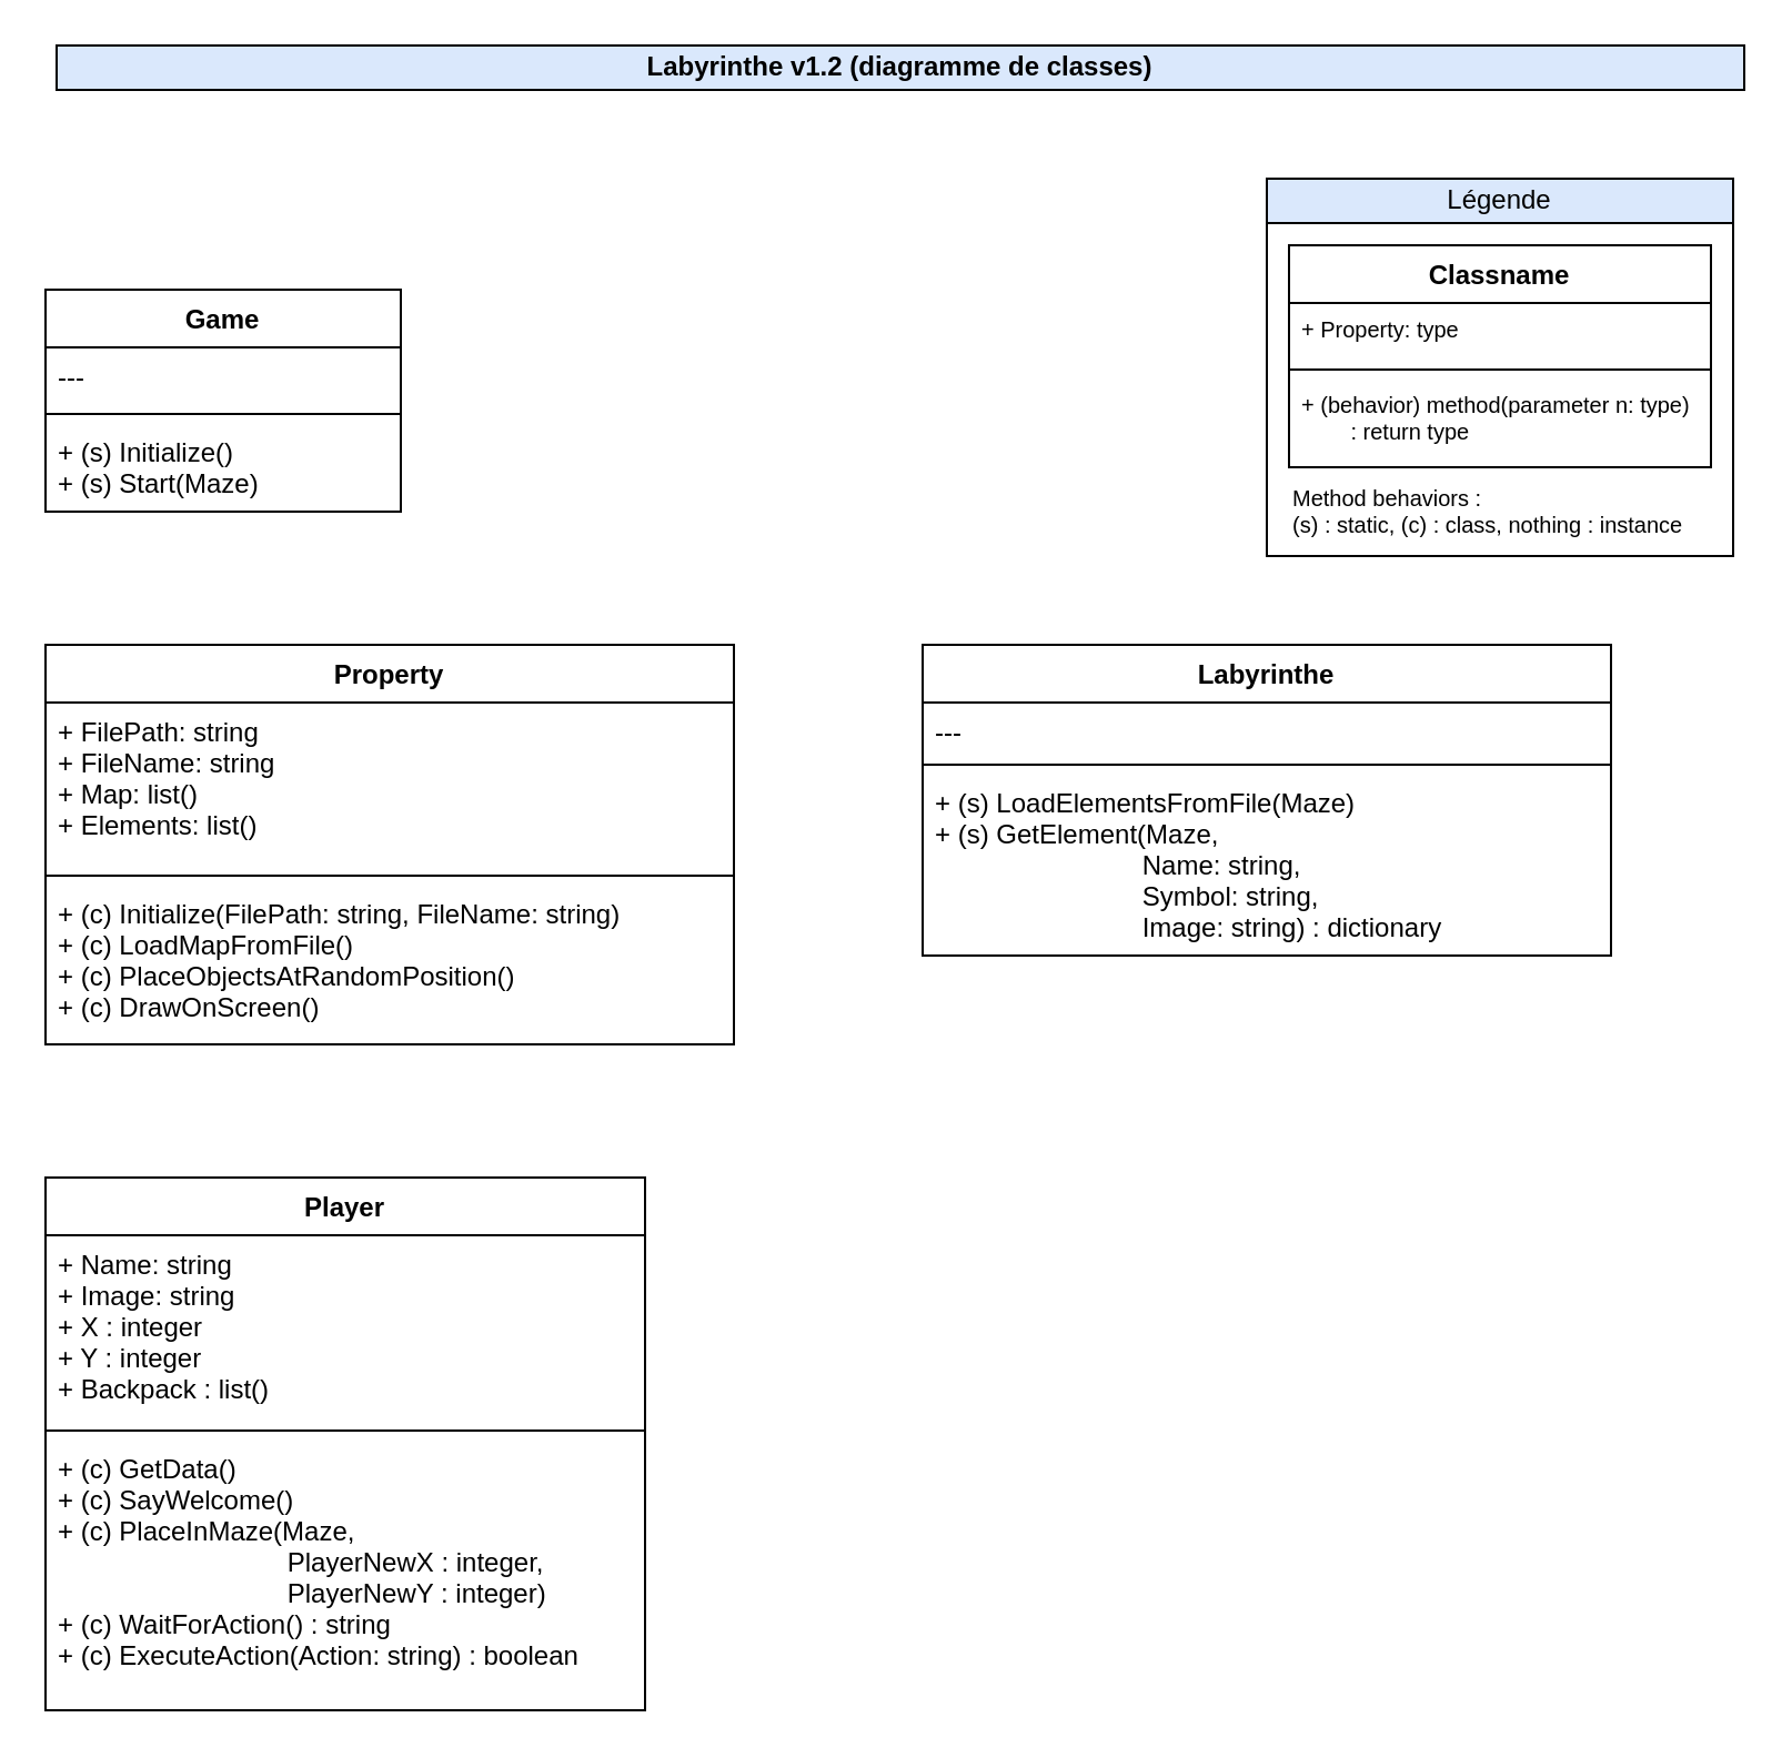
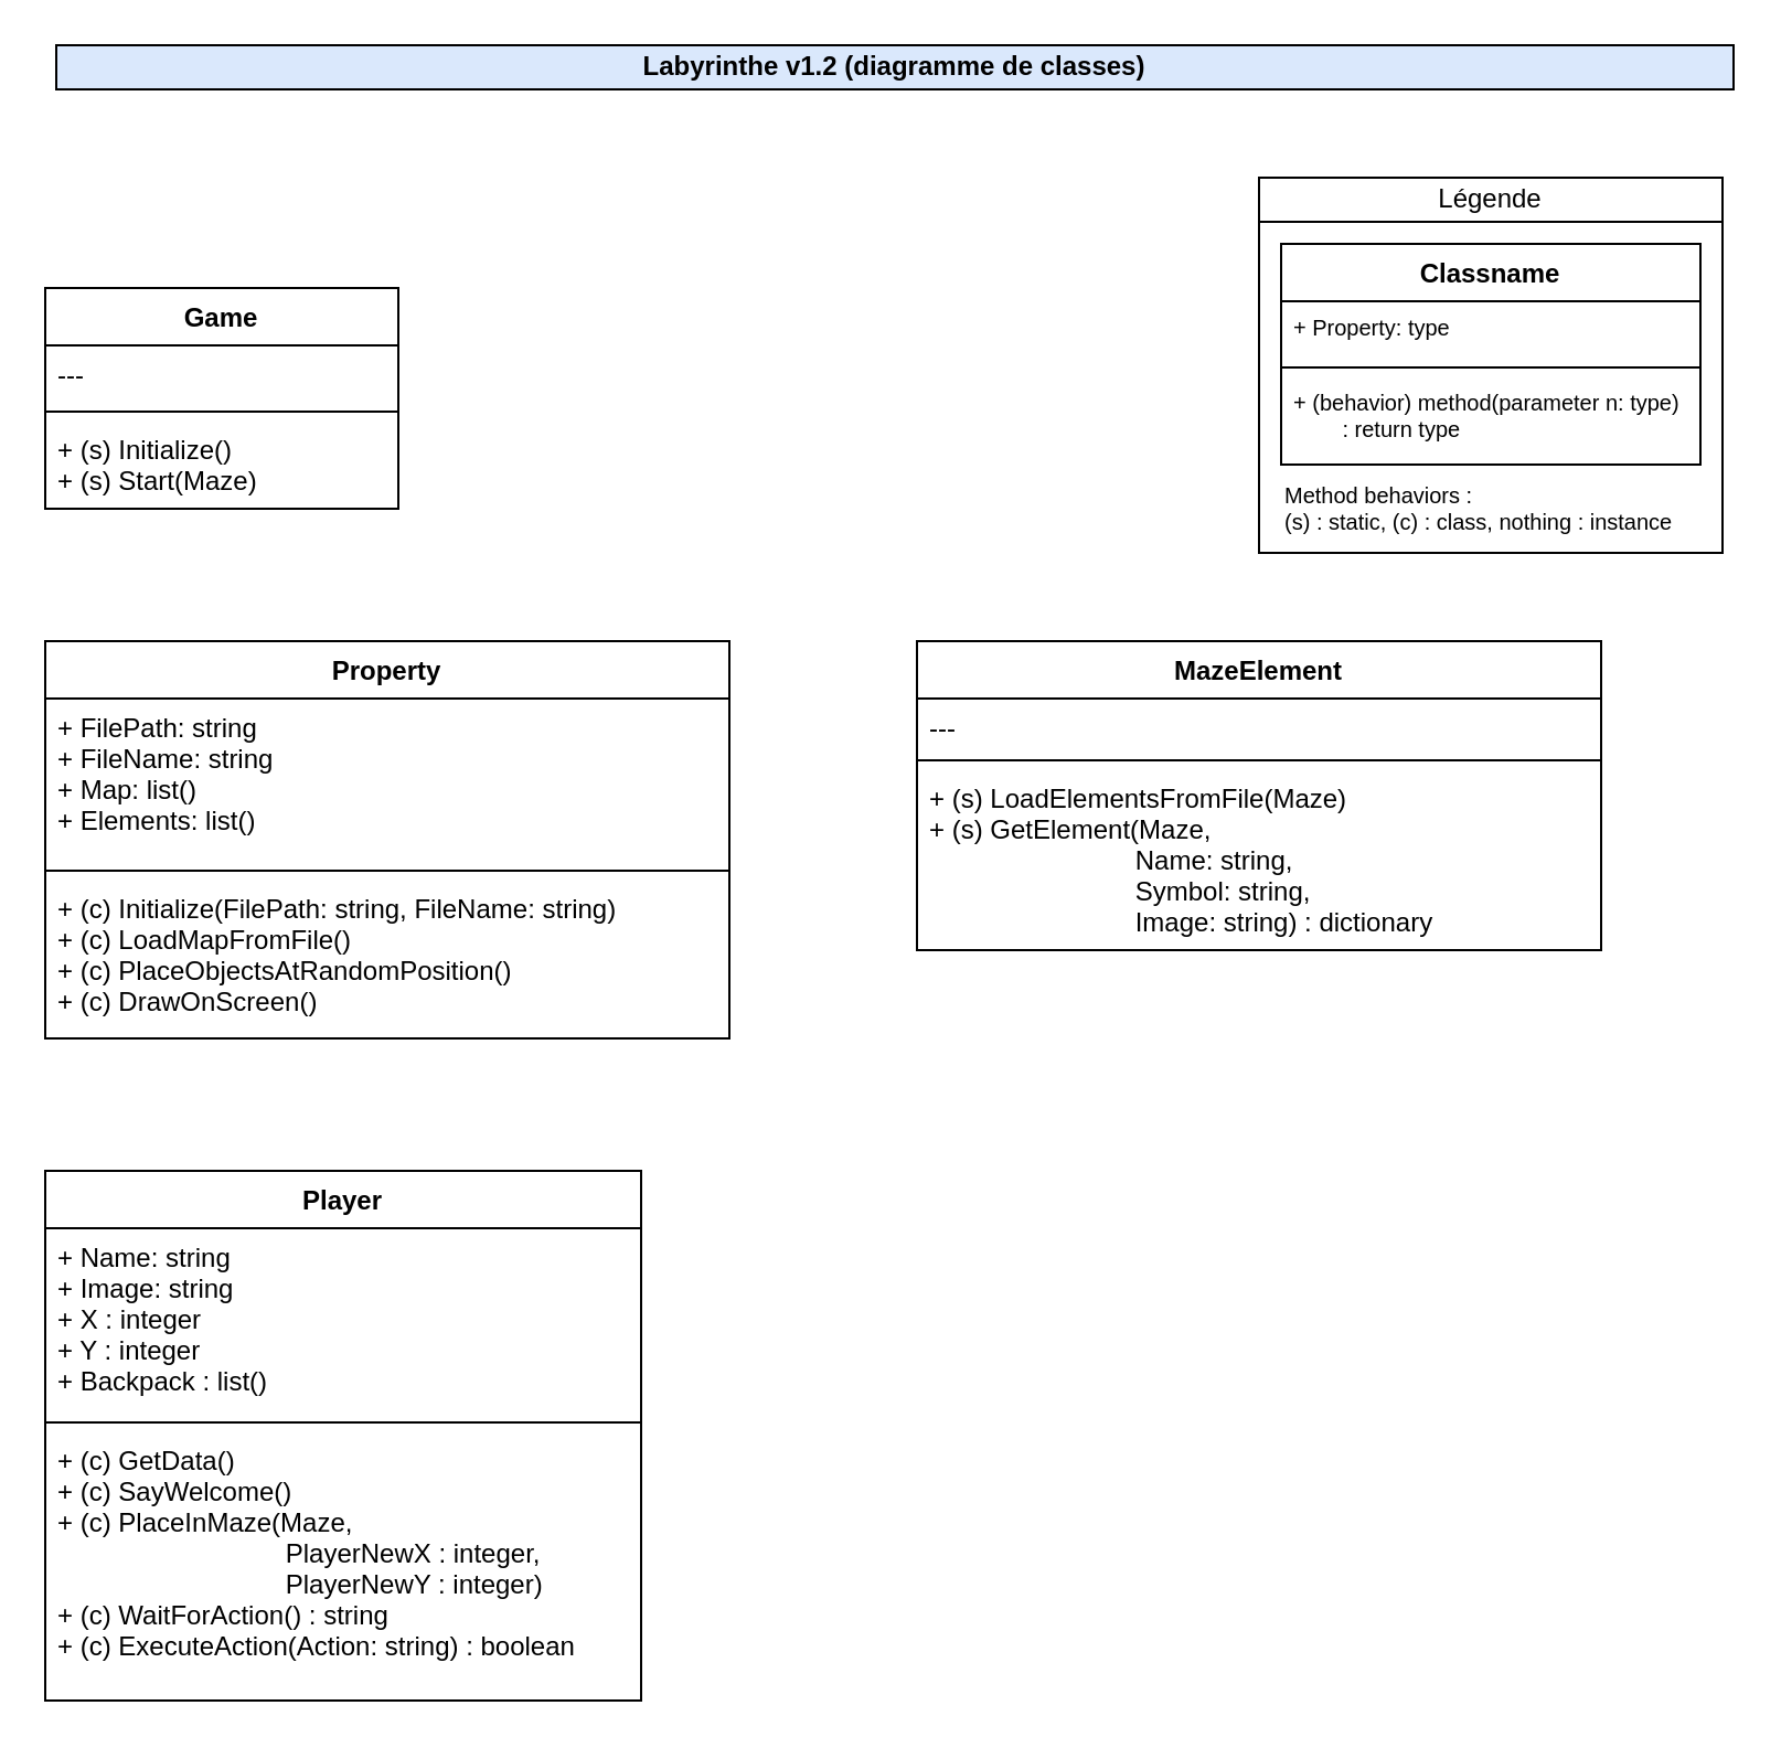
  <mxCell id="0" />
  <mxCell id="1" parent="0" />
  <mxCell id="2" value="Labyrinthe v1.2 (diagramme de classes)" style="text;html=1;strokeColor=#000000;fillColor=#dae8fc;align=center;verticalAlign=middle;whiteSpace=wrap;rounded=0;fontStyle=1" parent="1" vertex="1"><mxGeometry x="25" y="20" width="760" height="20" as="geometry" /></mxCell>
  <mxCell id="3" value="Game" style="swimlane;fontStyle=1;align=center;verticalAlign=top;childLayout=stackLayout;horizontal=1;startSize=26;horizontalStack=0;resizeParent=1;resizeParentMax=0;resizeLast=0;collapsible=1;marginBottom=0;" vertex="1" parent="1"><mxGeometry x="20" y="130" width="160" height="100" as="geometry"><mxRectangle x="40" y="120" width="100" height="26" as="alternateBounds" /></mxGeometry></mxCell>
  <mxCell id="4" value="---" style="text;strokeColor=none;fillColor=none;align=left;verticalAlign=top;spacingLeft=4;spacingRight=4;overflow=hidden;rotatable=0;points=[[0,0.5],[1,0.5]];portConstraint=eastwest;" vertex="1" parent="3"><mxGeometry y="26" width="160" height="26" as="geometry" /></mxCell>
  <mxCell id="5" value="" style="line;strokeWidth=1;fillColor=none;align=left;verticalAlign=middle;spacingTop=-1;spacingLeft=3;spacingRight=3;rotatable=0;labelPosition=right;points=[];portConstraint=eastwest;" vertex="1" parent="3"><mxGeometry y="52" width="160" height="8" as="geometry" /></mxCell>
  <mxCell id="6" value="+ (s) Initialize()&#10;+ (s) Start(Maze)" style="text;strokeColor=none;fillColor=none;align=left;verticalAlign=top;spacingLeft=4;spacingRight=4;overflow=hidden;rotatable=0;points=[[0,0.5],[1,0.5]];portConstraint=eastwest;" vertex="1" parent="3"><mxGeometry y="60" width="160" height="40" as="geometry" /></mxCell>
  <mxCell id="7" value="Property" style="swimlane;fontStyle=1;align=center;verticalAlign=top;childLayout=stackLayout;horizontal=1;startSize=26;horizontalStack=0;resizeParent=1;resizeParentMax=0;resizeLast=0;collapsible=1;marginBottom=0;" vertex="1" parent="1"><mxGeometry x="20" y="290" width="310" height="180" as="geometry" /></mxCell>
  <mxCell id="8" value="+ FilePath: string&#10;+ FileName: string&#10;+ Map: list()&#10;+ Elements: list()" style="text;strokeColor=none;fillColor=none;align=left;verticalAlign=top;spacingLeft=4;spacingRight=4;overflow=hidden;rotatable=0;points=[[0,0.5],[1,0.5]];portConstraint=eastwest;" vertex="1" parent="7"><mxGeometry y="26" width="310" height="74" as="geometry" /></mxCell>
  <mxCell id="9" value="" style="line;strokeWidth=1;fillColor=none;align=left;verticalAlign=middle;spacingTop=-1;spacingLeft=3;spacingRight=3;rotatable=0;labelPosition=right;points=[];portConstraint=eastwest;" vertex="1" parent="7"><mxGeometry y="100" width="310" height="8" as="geometry" /></mxCell>
  <mxCell id="10" value="+ (c) Initialize(FilePath: string, FileName: string)&#10;+ (c) LoadMapFromFile()&#10;+ (c) PlaceObjectsAtRandomPosition()&#10;+ (c) DrawOnScreen()" style="text;strokeColor=none;fillColor=none;align=left;verticalAlign=top;spacingLeft=4;spacingRight=4;overflow=hidden;rotatable=0;points=[[0,0.5],[1,0.5]];portConstraint=eastwest;" vertex="1" parent="7"><mxGeometry y="108" width="310" height="72" as="geometry" /></mxCell>
  <mxCell id="11" value="" style="rounded=0;whiteSpace=wrap;html=1;strokeColor=#000000;" vertex="1" parent="1"><mxGeometry x="570" y="80" width="210" height="170" as="geometry" /></mxCell>
- <mxCell id="12" value="Légende" style="rounded=0;whiteSpace=wrap;html=1;strokeColor=#000000;fillColor=#dae8fc;" vertex="1" parent="1"><mxGeometry x="570" y="80" width="210" height="20" as="geometry" /></mxCell>
+ <mxCell id="12" value="Légende" style="rounded=0;whiteSpace=wrap;html=1;strokeColor=#000000;" vertex="1" parent="1"><mxGeometry x="570" y="80" width="210" height="20" as="geometry" /></mxCell>
  <mxCell id="13" value="Classname" style="swimlane;fontStyle=1;align=center;verticalAlign=top;childLayout=stackLayout;horizontal=1;startSize=26;horizontalStack=0;resizeParent=1;resizeParentMax=0;resizeLast=0;collapsible=1;marginBottom=0;fontSize=12;" vertex="1" parent="1"><mxGeometry x="580" y="110" width="190" height="100" as="geometry" /></mxCell>
  <mxCell id="14" value="+ Property: type" style="text;strokeColor=none;fillColor=none;align=left;verticalAlign=top;spacingLeft=4;spacingRight=4;overflow=hidden;rotatable=0;points=[[0,0.5],[1,0.5]];portConstraint=eastwest;fontSize=10;" vertex="1" parent="13"><mxGeometry y="26" width="190" height="26" as="geometry" /></mxCell>
  <mxCell id="15" value="" style="line;strokeWidth=1;fillColor=none;align=left;verticalAlign=middle;spacingTop=-1;spacingLeft=3;spacingRight=3;rotatable=0;labelPosition=right;points=[];portConstraint=eastwest;" vertex="1" parent="13"><mxGeometry y="52" width="190" height="8" as="geometry" /></mxCell>
  <mxCell id="16" value="+ (behavior) method(parameter n: type)&#10;        : return type" style="text;strokeColor=none;fillColor=none;align=left;verticalAlign=top;spacingLeft=4;spacingRight=4;overflow=hidden;rotatable=0;points=[[0,0.5],[1,0.5]];portConstraint=eastwest;fontSize=10;" vertex="1" parent="13"><mxGeometry y="60" width="190" height="40" as="geometry" /></mxCell>
  <mxCell id="17" value="Method behaviors :&lt;br&gt;(s) : static, (c) : class, nothing : instance" style="text;html=1;strokeColor=none;fillColor=none;align=left;verticalAlign=middle;whiteSpace=wrap;rounded=0;fontSize=10;" vertex="1" parent="1"><mxGeometry x="580" y="220" width="190" height="20" as="geometry" /></mxCell>
- <mxCell id="18" value="Labyrinthe" style="swimlane;fontStyle=1;align=center;verticalAlign=top;childLayout=stackLayout;horizontal=1;startSize=26;horizontalStack=0;resizeParent=1;resizeParentMax=0;resizeLast=0;collapsible=1;marginBottom=0;" vertex="1" parent="1"><mxGeometry x="415" y="290" width="310" height="140" as="geometry" /></mxCell>
+ <mxCell id="18" value="MazeElement" style="swimlane;fontStyle=1;align=center;verticalAlign=top;childLayout=stackLayout;horizontal=1;startSize=26;horizontalStack=0;resizeParent=1;resizeParentMax=0;resizeLast=0;collapsible=1;marginBottom=0;" vertex="1" parent="1"><mxGeometry x="415" y="290" width="310" height="140" as="geometry" /></mxCell>
  <mxCell id="19" value="---" style="text;strokeColor=none;fillColor=none;align=left;verticalAlign=top;spacingLeft=4;spacingRight=4;overflow=hidden;rotatable=0;points=[[0,0.5],[1,0.5]];portConstraint=eastwest;" vertex="1" parent="18"><mxGeometry y="26" width="310" height="24" as="geometry" /></mxCell>
  <mxCell id="20" value="" style="line;strokeWidth=1;fillColor=none;align=left;verticalAlign=middle;spacingTop=-1;spacingLeft=3;spacingRight=3;rotatable=0;labelPosition=right;points=[];portConstraint=eastwest;" vertex="1" parent="18"><mxGeometry y="50" width="310" height="8" as="geometry" /></mxCell>
  <mxCell id="21" value="+ (s) LoadElementsFromFile(Maze)&#10;+ (s) GetElement(Maze, &#10;                            Name: string, &#10;                            Symbol: string, &#10;                            Image: string) : dictionary" style="text;strokeColor=none;fillColor=none;align=left;verticalAlign=top;spacingLeft=4;spacingRight=4;overflow=hidden;rotatable=0;points=[[0,0.5],[1,0.5]];portConstraint=eastwest;" vertex="1" parent="18"><mxGeometry y="58" width="310" height="82" as="geometry" /></mxCell>
  <mxCell id="22" value="Player" style="swimlane;fontStyle=1;align=center;verticalAlign=top;childLayout=stackLayout;horizontal=1;startSize=26;horizontalStack=0;resizeParent=1;resizeParentMax=0;resizeLast=0;collapsible=1;marginBottom=0;" vertex="1" parent="1"><mxGeometry x="20" y="530" width="270" height="240" as="geometry"><mxRectangle x="40" y="120" width="100" height="26" as="alternateBounds" /></mxGeometry></mxCell>
  <mxCell id="23" value="+ Name: string&#10;+ Image: string&#10;+ X : integer&#10;+ Y : integer&#10;+ Backpack : list()" style="text;strokeColor=none;fillColor=none;align=left;verticalAlign=top;spacingLeft=4;spacingRight=4;overflow=hidden;rotatable=0;points=[[0,0.5],[1,0.5]];portConstraint=eastwest;" vertex="1" parent="22"><mxGeometry y="26" width="270" height="84" as="geometry" /></mxCell>
  <mxCell id="24" value="" style="line;strokeWidth=1;fillColor=none;align=left;verticalAlign=middle;spacingTop=-1;spacingLeft=3;spacingRight=3;rotatable=0;labelPosition=right;points=[];portConstraint=eastwest;" vertex="1" parent="22"><mxGeometry y="110" width="270" height="8" as="geometry" /></mxCell>
  <mxCell id="25" value="+ (c) GetData()&#10;+ (c) SayWelcome()&#10;+ (c) PlaceInMaze(Maze,&#10;                               PlayerNewX : integer,&#10;                               PlayerNewY : integer)&#10;+ (c) WaitForAction() : string&#10;+ (c) ExecuteAction(Action: string) : boolean&#10;" style="text;strokeColor=none;fillColor=none;align=left;verticalAlign=top;spacingLeft=4;spacingRight=4;overflow=hidden;rotatable=0;points=[[0,0.5],[1,0.5]];portConstraint=eastwest;" vertex="1" parent="22"><mxGeometry y="118" width="270" height="122" as="geometry" /></mxCell>
